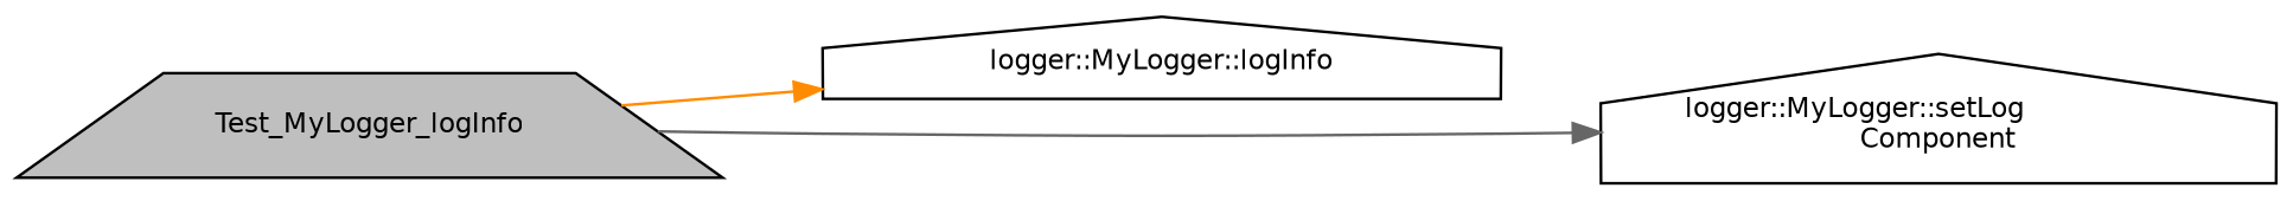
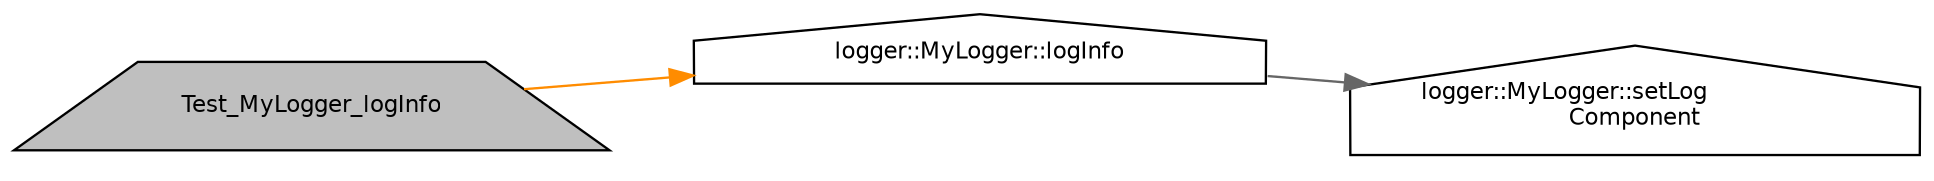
  digraph {
    rankdir=LR
    node [color=black fillcolor=white fontname=Helvetica fontsize=10 shape=house style=filled]
    edge [fontname=Helvetica fontsize=10 labelfontname=Helvetica labelfontsize=10 style=solid]
    n1 [fillcolor=grey75 fontcolor=black height=0.2 label=Test_MyLogger_logInfo shape=trapezium width=0.4]
    n2 [height=0.2 label="logger::MyLogger::logInfo" width=0.4]
    n3 [height=0.2 label="logger::MyLogger::setLog\lComponent" width=0.4]
    n1 -> n2 [color=darkorange]
-   n1 -> n3 [color=gray40]
+   n2 -> n3 [color=gray40]
  }
